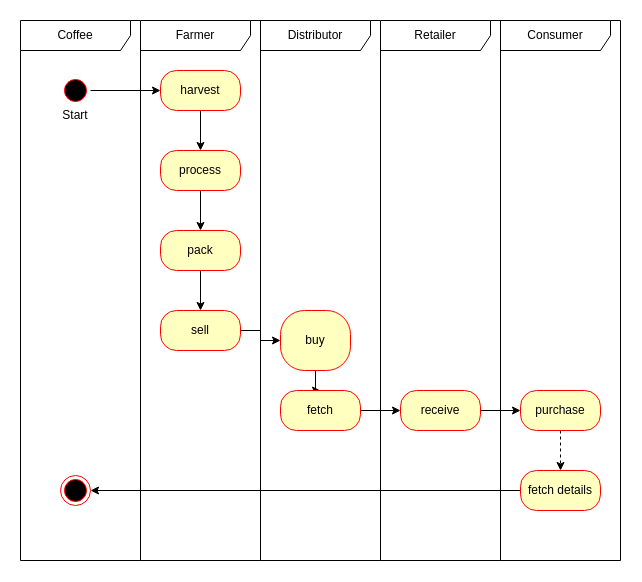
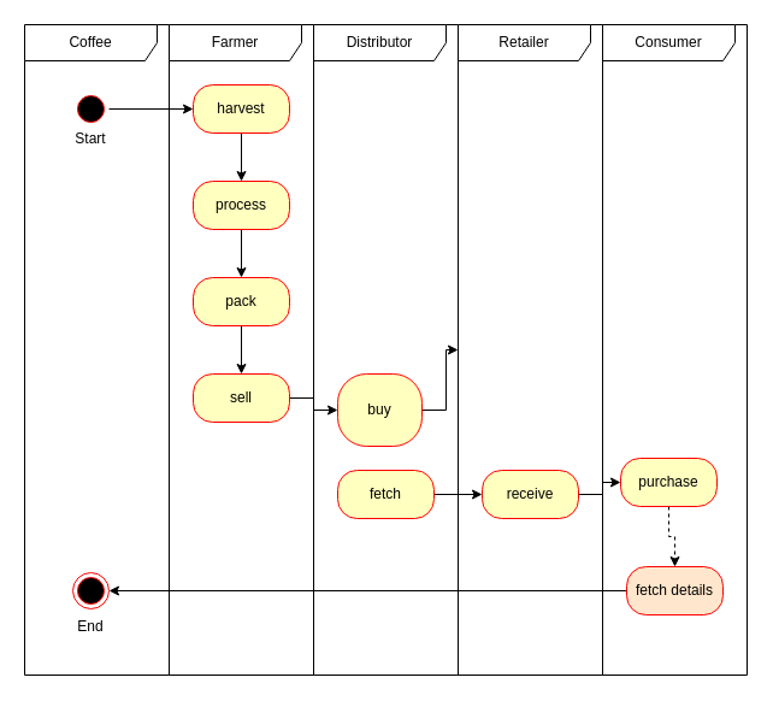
  <mxCell id="0" />
  <mxCell id="1" parent="0" />
  <mxCell id="2" value="Coffee" style="shape=umlFrame;whiteSpace=wrap;html=1;width=110;height=30;" vertex="1" parent="1"><mxGeometry x="20" y="20" width="120" height="540" as="geometry" /></mxCell>
  <mxCell id="3" value="Consumer" style="shape=umlFrame;whiteSpace=wrap;html=1;width=110;height=30;" vertex="1" parent="1"><mxGeometry x="500" y="20" width="120" height="540" as="geometry" /></mxCell>
  <mxCell id="4" value="Distributor" style="shape=umlFrame;whiteSpace=wrap;html=1;width=110;height=30;" vertex="1" parent="1"><mxGeometry x="260" y="20" width="120" height="540" as="geometry" /></mxCell>
  <mxCell id="5" value="" style="edgeStyle=orthogonalEdgeStyle;rounded=0;orthogonalLoop=1;jettySize=auto;html=1;" edge="1" parent="1" source="6" target="8"><mxGeometry relative="1" as="geometry" /></mxCell>
  <mxCell id="6" value="" style="ellipse;html=1;shape=startState;fillColor=#000000;strokeColor=#ff0000;" vertex="1" parent="1"><mxGeometry x="60" y="75" width="30" height="30" as="geometry" /></mxCell>
  <mxCell id="7" value="" style="edgeStyle=orthogonalEdgeStyle;rounded=0;orthogonalLoop=1;jettySize=auto;html=1;" edge="1" parent="1" source="8" target="10"><mxGeometry relative="1" as="geometry" /></mxCell>
  <mxCell id="8" value="harvest" style="rounded=1;whiteSpace=wrap;html=1;arcSize=40;fontColor=#000000;fillColor=#ffffc0;strokeColor=#ff0000;" vertex="1" parent="1"><mxGeometry x="160" y="70" width="80" height="40" as="geometry" /></mxCell>
  <mxCell id="9" value="" style="edgeStyle=orthogonalEdgeStyle;rounded=0;orthogonalLoop=1;jettySize=auto;html=1;" edge="1" parent="1" source="10" target="12"><mxGeometry relative="1" as="geometry" /></mxCell>
  <mxCell id="10" value="process" style="rounded=1;whiteSpace=wrap;html=1;arcSize=40;fontColor=#000000;fillColor=#ffffc0;strokeColor=#ff0000;" vertex="1" parent="1"><mxGeometry x="160" y="150" width="80" height="40" as="geometry" /></mxCell>
  <mxCell id="11" value="" style="edgeStyle=orthogonalEdgeStyle;rounded=0;orthogonalLoop=1;jettySize=auto;html=1;" edge="1" parent="1" source="12" target="14"><mxGeometry relative="1" as="geometry" /></mxCell>
  <mxCell id="12" value="pack" style="rounded=1;whiteSpace=wrap;html=1;arcSize=40;fontColor=#000000;fillColor=#ffffc0;strokeColor=#ff0000;" vertex="1" parent="1"><mxGeometry x="160" y="230" width="80" height="40" as="geometry" /></mxCell>
  <mxCell id="13" value="" style="edgeStyle=orthogonalEdgeStyle;rounded=0;orthogonalLoop=1;jettySize=auto;html=1;" edge="1" parent="1" source="14" target="16"><mxGeometry relative="1" as="geometry" /></mxCell>
  <mxCell id="14" value="sell" style="rounded=1;whiteSpace=wrap;html=1;arcSize=40;fontColor=#000000;fillColor=#ffffc0;strokeColor=#ff0000;" vertex="1" parent="1"><mxGeometry x="160" y="310" width="80" height="40" as="geometry" /></mxCell>
- <mxCell id="15" value="" style="edgeStyle=orthogonalEdgeStyle;rounded=0;orthogonalLoop=1;jettySize=auto;html=1;" edge="1" parent="1" source="16" target="18"><mxGeometry relative="1" as="geometry" /></mxCell>
+ <mxCell id="15" value="" style="edgeStyle=orthogonalEdgeStyle;rounded=0;orthogonalLoop=1;jettySize=auto;html=1;" edge="1" parent="1" source="16" target="27"><mxGeometry relative="1" as="geometry" /></mxCell>
  <mxCell id="16" value="buy" style="rounded=1;whiteSpace=wrap;html=1;arcSize=40;fontColor=#000000;fillColor=#ffffc0;strokeColor=#ff0000;" vertex="1" parent="1"><mxGeometry x="280" y="310" width="70" height="60" as="geometry" /></mxCell>
  <mxCell id="17" value="" style="edgeStyle=orthogonalEdgeStyle;rounded=0;orthogonalLoop=1;jettySize=auto;html=1;" edge="1" parent="1" source="18" target="20"><mxGeometry relative="1" as="geometry" /></mxCell>
  <mxCell id="18" value="fetch" style="rounded=1;whiteSpace=wrap;html=1;arcSize=40;fontColor=#000000;fillColor=#ffffc0;strokeColor=#ff0000;" vertex="1" parent="1"><mxGeometry x="280" y="390" width="80" height="40" as="geometry" /></mxCell>
  <mxCell id="19" value="" style="edgeStyle=orthogonalEdgeStyle;rounded=0;orthogonalLoop=1;jettySize=auto;html=1;" edge="1" parent="1" source="20" target="22"><mxGeometry relative="1" as="geometry" /></mxCell>
  <mxCell id="20" value="receive" style="rounded=1;whiteSpace=wrap;html=1;arcSize=40;fontColor=#000000;fillColor=#ffffc0;strokeColor=#ff0000;" vertex="1" parent="1"><mxGeometry x="400" y="390" width="80" height="40" as="geometry" /></mxCell>
  <mxCell id="21" value="" style="edgeStyle=orthogonalEdgeStyle;rounded=0;orthogonalLoop=1;jettySize=auto;html=1;dashed=1;" edge="1" parent="1" source="22" target="24"><mxGeometry relative="1" as="geometry" /></mxCell>
- <mxCell id="22" value="purchase" style="rounded=1;whiteSpace=wrap;html=1;arcSize=40;fontColor=#000000;fillColor=#ffffc0;strokeColor=#ff0000;" vertex="1" parent="1"><mxGeometry x="520" y="390" width="80" height="40" as="geometry" /></mxCell>
+ <mxCell id="22" value="purchase" style="rounded=1;whiteSpace=wrap;html=1;arcSize=40;fontColor=#000000;fillColor=#ffffc0;strokeColor=#ff0000;" vertex="1" parent="1"><mxGeometry x="515" y="380" width="80" height="40" as="geometry" /></mxCell>
  <mxCell id="23" value="" style="edgeStyle=orthogonalEdgeStyle;rounded=0;orthogonalLoop=1;jettySize=auto;html=1;" edge="1" parent="1" source="24" target="25"><mxGeometry relative="1" as="geometry" /></mxCell>
- <mxCell id="24" value="fetch details" style="rounded=1;whiteSpace=wrap;html=1;arcSize=40;fontColor=#000000;fillColor=#ffffc0;strokeColor=#ff0000;" vertex="1" parent="1"><mxGeometry x="520" y="470" width="80" height="40" as="geometry" /></mxCell>
+ <mxCell id="24" value="fetch details" style="rounded=1;whiteSpace=wrap;html=1;arcSize=40;fontColor=#000000;fillColor=#ffe6cc;strokeColor=#ff0000;" vertex="1" parent="1"><mxGeometry x="520" y="470" width="80" height="40" as="geometry" /></mxCell>
  <mxCell id="25" value="" style="ellipse;html=1;shape=endState;fillColor=#000000;strokeColor=#ff0000;" vertex="1" parent="1"><mxGeometry x="60" y="475" width="30" height="30" as="geometry" /></mxCell>
  <mxCell id="26" value="Farmer" style="shape=umlFrame;whiteSpace=wrap;html=1;width=110;height=30;" vertex="1" parent="1"><mxGeometry x="140" y="20" width="120" height="540" as="geometry" /></mxCell>
  <mxCell id="27" value="Retailer" style="shape=umlFrame;whiteSpace=wrap;html=1;width=110;height=30;" vertex="1" parent="1"><mxGeometry x="380" y="20" width="120" height="540" as="geometry" /></mxCell>
  <mxCell id="28" value="Start" style="text;html=1;strokeColor=none;fillColor=none;align=center;verticalAlign=middle;whiteSpace=wrap;rounded=0;" vertex="1" parent="1"><mxGeometry x="45" y="100" width="60" height="30" as="geometry" /></mxCell>
+ <mxCell id="29" value="End" style="text;html=1;strokeColor=none;fillColor=none;align=center;verticalAlign=middle;whiteSpace=wrap;rounded=0;" vertex="1" parent="1"><mxGeometry x="45" y="505" width="60" height="30" as="geometry" /></mxCell>
